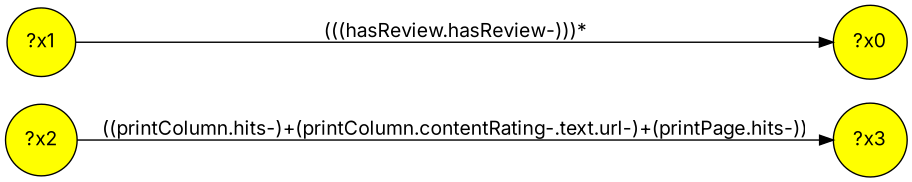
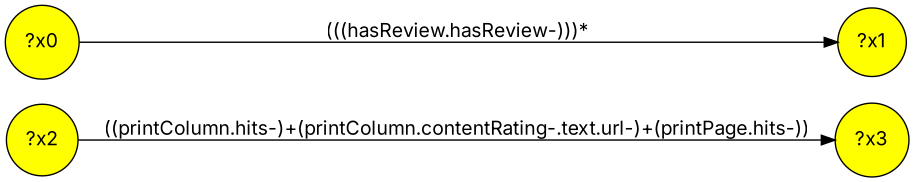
  digraph {
    fontname=Inter
    rankdir=LR
    node [fillcolor=yellow fontname=Inter shape=circle style="filled,"]
    edge [fontname=Inter]
    n1 [label="?x3"]
    n2 [label="?x1"]
    n3 [label="?x2"]
    n4 [label="?x0"]
    n3 -> n1 [label="((printColumn.hits-)+(printColumn.contentRating-.text.url-)+(printPage.hits-))"]
-   n2 -> n4 [label="(((hasReview.hasReview-)))*"]
+   n4 -> n2 [label="(((hasReview.hasReview-)))*"]
  }
